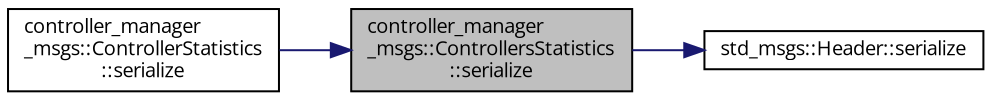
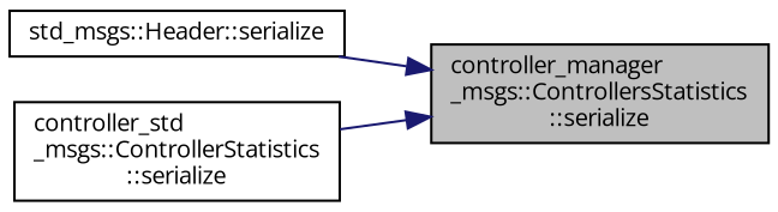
  digraph {
    fontname="Open Sans"
    rankdir=LR
    node [color=black fillcolor=white fontname="Open Sans" fontsize=10 shape=record style=filled]
    edge [color=midnightblue fontname="Open Sans" fontsize=10 labelfontname=Helvetica labelfontsize=10 style=solid]
    n1 [fillcolor=grey75 fontcolor=black height=0.2 label="controller_manager\l_msgs::ControllersStatistics\l::serialize" width=0.4]
    n2 [height=0.2 label="std_msgs::Header::serialize" width=0.4]
-   n3 [height=0.2 label="controller_manager\l_msgs::ControllerStatistics\l::serialize" width=0.4]
-   n1 -> n2
+   n3 [height=0.2 label="controller_std\l_msgs::ControllerStatistics\l::serialize" width=0.4]
+   n2 -> n1
    n3 -> n1
  }
